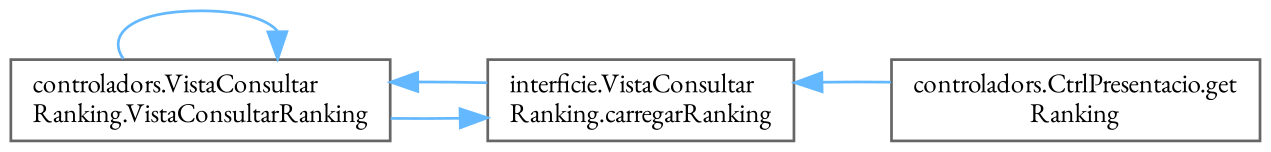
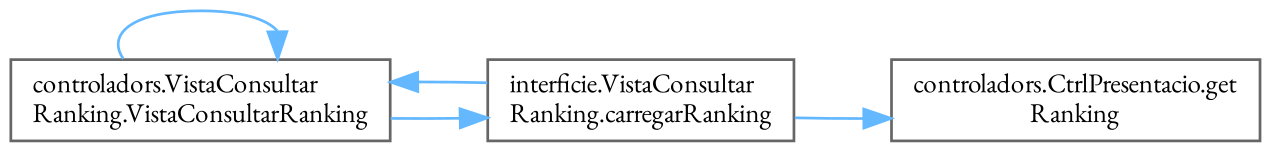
  digraph {
    fontname="EB Garamond"
    rankdir=RL
    node [color=grey40 fillcolor=white fontname="EB Garamond" fontsize=10 shape=box style=filled]
    edge [color=steelblue1 dir=back fontname="EB Garamond" fontsize=10 labelfontname=Helvetica labelfontsize=10 style=solid]
    n1 [height=0.2 label="controladors.CtrlPresentacio.get\lRanking" width=0.4]
    n2 [height=0.2 label="interficie.VistaConsultar\lRanking.carregarRanking" width=0.4]
    n3 [height=0.2 label="controladors.VistaConsultar\lRanking.VistaConsultarRanking" width=0.4]
-   n2 -> n1
+   n1 -> n2
    n2 -> n3
    n3 -> n2
    n3 -> n3
  }
